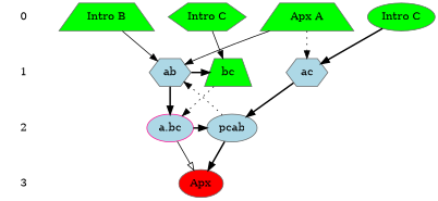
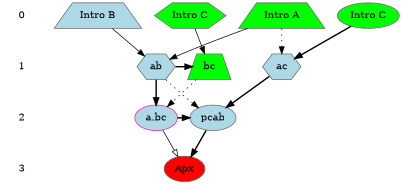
  digraph {
    ranksep=.5
    node [color=gray40 shape=plaintext fillcolor=green style=filled]
    edge [style=bold arrowhead=normal]
    0 [color=deeppink fillcolor="" style=""]
-   n2 [label="Intro B" shape=trapezium]
+   n2 [fillcolor=lightblue label="Intro B" shape=trapezium]
    n3 [label="Intro C" shape=hexagon]
    n4 [label="Intro C" shape=ellipse]
-   n5 [label="Apx A" shape=trapezium]
+   n5 [label="Intro A" shape=trapezium]
    1 [color=deeppink fillcolor="" style=""]
    n7 [fillcolor=lightblue label=ac shape=hexagon]
    n8 [label=bc shape=trapezium]
    n9 [fillcolor=lightblue label=ab shape=hexagon]
    2 [fillcolor="" style=""]
    n11 [fillcolor=lightblue label=pcab shape=ellipse]
    n12 [color=deeppink fillcolor=lightblue label="a.bc" shape=ellipse]
    3 [fillcolor="" style=""]
    n14 [fillcolor=red label=Apx shape=ellipse]
    subgraph sub_1 {
      rank=same
      0
      n2
      n3
      n4
      n5
    }
    subgraph sub_2 {
      rank=same
      1
      n7
      n8
      n9
    }
    subgraph sub_3 {
      rank=same
      2
      n11
      n12
    }
    subgraph sub_4 {
      rank=same
      3
      n14
    }
    0 -> 1 [style=invis arrowhead=""]
    n2 -> n9 [style=solid]
    n3 -> n8 [style=solid]
    n4 -> n7
    n5 -> n7 [style=dotted]
    n5 -> n9 [style=solid]
    1 -> 2 [style=invis arrowhead=""]
    n7 -> n11
    n8 -> n12 [style=dotted]
    n9 -> n8
-   n11 -> n9 [style=dotted]
+   n9 -> n11 [style=dotted]
    n9 -> n12
    2 -> 3 [style=invis arrowhead=""]
    n11 -> n14
    n12 -> n11
    n12 -> n14 [arrowhead=onormal style=solid]
  }
